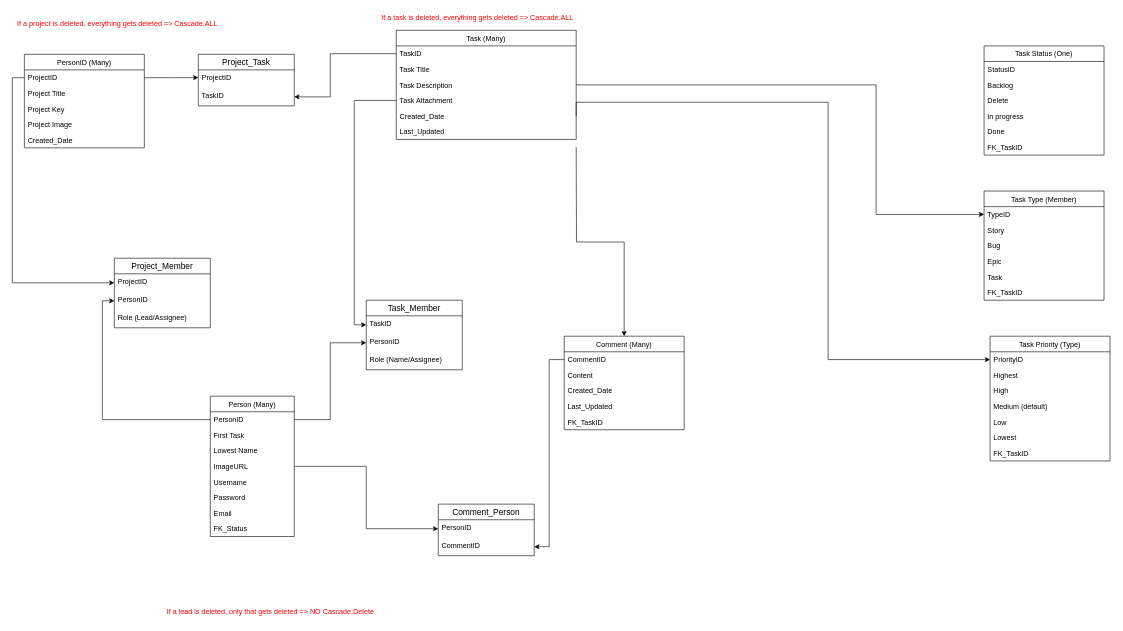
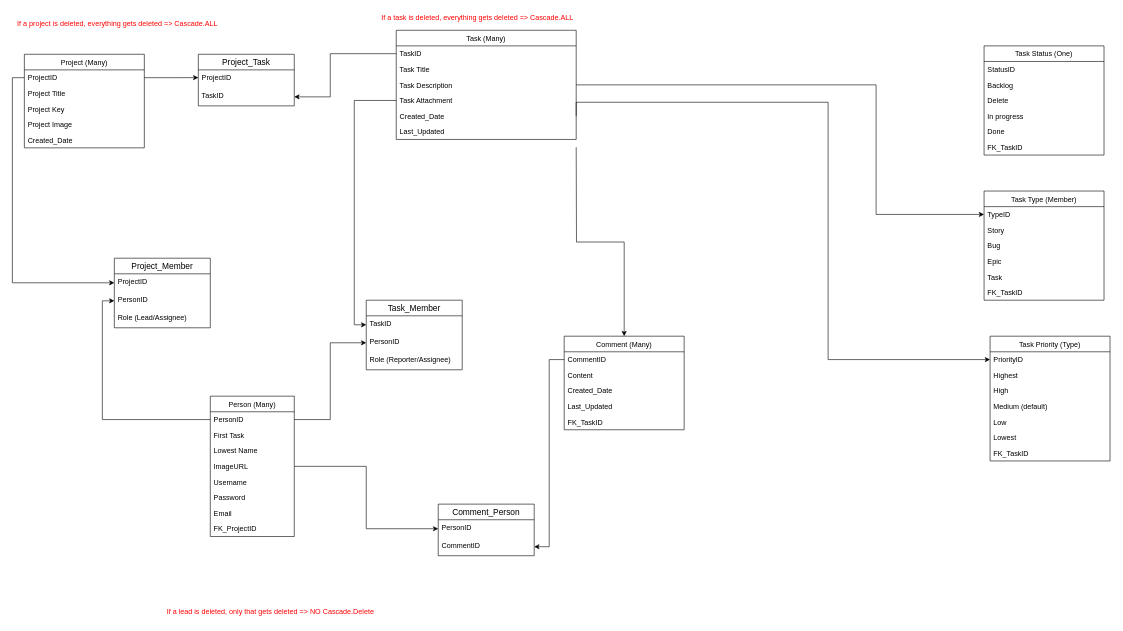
  <mxCell id="0" />
  <mxCell id="1" parent="0" />
  <mxCell id="2" value="Task (Many)" style="swimlane;fontStyle=0;childLayout=stackLayout;horizontal=1;startSize=26;fillColor=none;horizontalStack=0;resizeParent=1;resizeParentMax=0;resizeLast=0;collapsible=1;marginBottom=0;" vertex="1" parent="1"><mxGeometry x="660" y="50" width="300" height="182" as="geometry" /></mxCell>
  <mxCell id="3" value="TaskID" style="text;strokeColor=none;fillColor=none;align=left;verticalAlign=top;spacingLeft=4;spacingRight=4;overflow=hidden;rotatable=0;points=[[0,0.5],[1,0.5]];portConstraint=eastwest;" vertex="1" parent="2"><mxGeometry y="26" width="300" height="26" as="geometry" /></mxCell>
  <mxCell id="4" value="Task Title" style="text;strokeColor=none;fillColor=none;align=left;verticalAlign=top;spacingLeft=4;spacingRight=4;overflow=hidden;rotatable=0;points=[[0,0.5],[1,0.5]];portConstraint=eastwest;" vertex="1" parent="2"><mxGeometry y="52" width="300" height="26" as="geometry" /></mxCell>
  <mxCell id="5" value="Task Description" style="text;strokeColor=none;fillColor=none;align=left;verticalAlign=top;spacingLeft=4;spacingRight=4;overflow=hidden;rotatable=0;points=[[0,0.5],[1,0.5]];portConstraint=eastwest;" vertex="1" parent="2"><mxGeometry y="78" width="300" height="26" as="geometry" /></mxCell>
  <mxCell id="6" value="Task Attachment" style="text;strokeColor=none;fillColor=none;align=left;verticalAlign=top;spacingLeft=4;spacingRight=4;overflow=hidden;rotatable=0;points=[[0,0.5],[1,0.5]];portConstraint=eastwest;" vertex="1" parent="2"><mxGeometry y="104" width="300" height="26" as="geometry" /></mxCell>
  <mxCell id="7" value="Created_Date" style="text;strokeColor=none;fillColor=none;align=left;verticalAlign=top;spacingLeft=4;spacingRight=4;overflow=hidden;rotatable=0;points=[[0,0.5],[1,0.5]];portConstraint=eastwest;" vertex="1" parent="2"><mxGeometry y="130" width="300" height="26" as="geometry" /></mxCell>
  <mxCell id="8" value="Last_Updated" style="text;strokeColor=none;fillColor=none;align=left;verticalAlign=top;spacingLeft=4;spacingRight=4;overflow=hidden;rotatable=0;points=[[0,0.5],[1,0.5]];portConstraint=eastwest;" vertex="1" parent="2"><mxGeometry y="156" width="300" height="26" as="geometry" /></mxCell>
  <mxCell id="9" value="&lt;font color=&quot;#ff0000&quot;&gt;If a project is deleted, everything gets deleted =&amp;gt; Cascade.ALL&lt;/font&gt;" style="text;html=1;resizable=0;autosize=1;align=center;verticalAlign=middle;points=[];fillColor=none;strokeColor=none;rounded=0;" vertex="1" parent="1"><mxGeometry x="20" y="30" width="350" height="20" as="geometry" /></mxCell>
  <mxCell id="10" value="Task Status (One)" style="swimlane;fontStyle=0;childLayout=stackLayout;horizontal=1;startSize=26;fillColor=none;horizontalStack=0;resizeParent=1;resizeParentMax=0;resizeLast=0;collapsible=1;marginBottom=0;" vertex="1" parent="1"><mxGeometry x="1640" y="76" width="200" height="182" as="geometry" /></mxCell>
  <mxCell id="11" value="StatusID" style="text;strokeColor=none;fillColor=none;align=left;verticalAlign=top;spacingLeft=4;spacingRight=4;overflow=hidden;rotatable=0;points=[[0,0.5],[1,0.5]];portConstraint=eastwest;" vertex="1" parent="10"><mxGeometry y="26" width="200" height="26" as="geometry" /></mxCell>
  <mxCell id="12" value="Backlog" style="text;strokeColor=none;fillColor=none;align=left;verticalAlign=top;spacingLeft=4;spacingRight=4;overflow=hidden;rotatable=0;points=[[0,0.5],[1,0.5]];portConstraint=eastwest;" vertex="1" parent="10"><mxGeometry y="52" width="200" height="26" as="geometry" /></mxCell>
  <mxCell id="13" value="Delete" style="text;strokeColor=none;fillColor=none;align=left;verticalAlign=top;spacingLeft=4;spacingRight=4;overflow=hidden;rotatable=0;points=[[0,0.5],[1,0.5]];portConstraint=eastwest;" vertex="1" parent="10"><mxGeometry y="78" width="200" height="26" as="geometry" /></mxCell>
  <mxCell id="14" value="In progress" style="text;strokeColor=none;fillColor=none;align=left;verticalAlign=top;spacingLeft=4;spacingRight=4;overflow=hidden;rotatable=0;points=[[0,0.5],[1,0.5]];portConstraint=eastwest;" vertex="1" parent="10"><mxGeometry y="104" width="200" height="26" as="geometry" /></mxCell>
  <mxCell id="15" value="Done" style="text;strokeColor=none;fillColor=none;align=left;verticalAlign=top;spacingLeft=4;spacingRight=4;overflow=hidden;rotatable=0;points=[[0,0.5],[1,0.5]];portConstraint=eastwest;" vertex="1" parent="10"><mxGeometry y="130" width="200" height="26" as="geometry" /></mxCell>
  <mxCell id="16" value="FK_TaskID" style="text;strokeColor=none;fillColor=none;align=left;verticalAlign=top;spacingLeft=4;spacingRight=4;overflow=hidden;rotatable=0;points=[[0,0.5],[1,0.5]];portConstraint=eastwest;" vertex="1" parent="10"><mxGeometry y="156" width="200" height="26" as="geometry" /></mxCell>
  <mxCell id="17" value="Project_Task" style="swimlane;fontStyle=0;childLayout=stackLayout;horizontal=1;startSize=26;horizontalStack=0;resizeParent=1;resizeParentMax=0;resizeLast=0;collapsible=1;marginBottom=0;align=center;fontSize=14;" vertex="1" parent="1"><mxGeometry x="330" y="90" width="160" height="86" as="geometry" /></mxCell>
  <mxCell id="18" value="ProjectID" style="text;strokeColor=none;fillColor=none;spacingLeft=4;spacingRight=4;overflow=hidden;rotatable=0;points=[[0,0.5],[1,0.5]];portConstraint=eastwest;fontSize=12;" vertex="1" parent="17"><mxGeometry y="26" width="160" height="30" as="geometry" /></mxCell>
  <mxCell id="19" value="TaskID" style="text;strokeColor=none;fillColor=none;spacingLeft=4;spacingRight=4;overflow=hidden;rotatable=0;points=[[0,0.5],[1,0.5]];portConstraint=eastwest;fontSize=12;" vertex="1" parent="17"><mxGeometry y="56" width="160" height="30" as="geometry" /></mxCell>
  <mxCell id="20" value="&lt;font color=&quot;#ff0000&quot;&gt;If a lead is deleted, only that gets deleted =&amp;gt; NO Cascade.Delete&lt;/font&gt;" style="text;html=1;resizable=0;autosize=1;align=center;verticalAlign=middle;points=[];fillColor=none;strokeColor=none;rounded=0;" vertex="1" parent="1"><mxGeometry x="270" y="1010" width="360" height="20" as="geometry" /></mxCell>
  <mxCell id="21" value="&lt;font color=&quot;#ff0000&quot;&gt;If a task is deleted, everything gets deleted =&amp;gt; Cascade.ALL&lt;/font&gt;" style="text;html=1;resizable=0;autosize=1;align=center;verticalAlign=middle;points=[];fillColor=none;strokeColor=none;rounded=0;" vertex="1" parent="1"><mxGeometry x="625" y="20" width="340" height="20" as="geometry" /></mxCell>
  <mxCell id="22" style="edgeStyle=orthogonalEdgeStyle;rounded=0;orthogonalLoop=1;jettySize=auto;html=1;exitX=1;exitY=0.5;exitDx=0;exitDy=0;" edge="1" parent="1" target="66"><mxGeometry relative="1" as="geometry"><mxPoint x="960" y="245" as="sourcePoint" /></mxGeometry></mxCell>
  <mxCell id="23" style="edgeStyle=orthogonalEdgeStyle;rounded=0;orthogonalLoop=1;jettySize=auto;html=1;exitX=0;exitY=0.5;exitDx=0;exitDy=0;entryX=0;entryY=0.5;entryDx=0;entryDy=0;" edge="1" parent="1" source="73" target="25"><mxGeometry relative="1" as="geometry" /></mxCell>
  <mxCell id="24" value="Project_Member" style="swimlane;fontStyle=0;childLayout=stackLayout;horizontal=1;startSize=26;horizontalStack=0;resizeParent=1;resizeParentMax=0;resizeLast=0;collapsible=1;marginBottom=0;align=center;fontSize=14;" vertex="1" parent="1"><mxGeometry x="190" y="430" width="160" height="116" as="geometry" /></mxCell>
  <mxCell id="25" value="ProjectID" style="text;strokeColor=none;fillColor=none;spacingLeft=4;spacingRight=4;overflow=hidden;rotatable=0;points=[[0,0.5],[1,0.5]];portConstraint=eastwest;fontSize=12;" vertex="1" parent="24"><mxGeometry y="26" width="160" height="30" as="geometry" /></mxCell>
  <mxCell id="26" value="PersonID" style="text;strokeColor=none;fillColor=none;spacingLeft=4;spacingRight=4;overflow=hidden;rotatable=0;points=[[0,0.5],[1,0.5]];portConstraint=eastwest;fontSize=12;" vertex="1" parent="24"><mxGeometry y="56" width="160" height="30" as="geometry" /></mxCell>
  <mxCell id="27" value="Role (Lead/Assignee)" style="text;strokeColor=none;fillColor=none;spacingLeft=4;spacingRight=4;overflow=hidden;rotatable=0;points=[[0,0.5],[1,0.5]];portConstraint=eastwest;fontSize=12;" vertex="1" parent="24"><mxGeometry y="86" width="160" height="30" as="geometry" /></mxCell>
  <mxCell id="28" value="Person (Many)" style="swimlane;fontStyle=0;childLayout=stackLayout;horizontal=1;startSize=26;fillColor=none;horizontalStack=0;resizeParent=1;resizeParentMax=0;resizeLast=0;collapsible=1;marginBottom=0;" vertex="1" parent="1"><mxGeometry x="350" y="660" width="140" height="234" as="geometry" /></mxCell>
  <mxCell id="29" value="PersonID" style="text;strokeColor=none;fillColor=none;align=left;verticalAlign=top;spacingLeft=4;spacingRight=4;overflow=hidden;rotatable=0;points=[[0,0.5],[1,0.5]];portConstraint=eastwest;" vertex="1" parent="28"><mxGeometry y="26" width="140" height="26" as="geometry" /></mxCell>
  <mxCell id="30" value="First Task" style="text;strokeColor=none;fillColor=none;align=left;verticalAlign=top;spacingLeft=4;spacingRight=4;overflow=hidden;rotatable=0;points=[[0,0.5],[1,0.5]];portConstraint=eastwest;" vertex="1" parent="28"><mxGeometry y="52" width="140" height="26" as="geometry" /></mxCell>
  <mxCell id="31" value="Lowest Name" style="text;strokeColor=none;fillColor=none;align=left;verticalAlign=top;spacingLeft=4;spacingRight=4;overflow=hidden;rotatable=0;points=[[0,0.5],[1,0.5]];portConstraint=eastwest;" vertex="1" parent="28"><mxGeometry y="78" width="140" height="26" as="geometry" /></mxCell>
  <mxCell id="32" value="ImageURL" style="text;strokeColor=none;fillColor=none;align=left;verticalAlign=top;spacingLeft=4;spacingRight=4;overflow=hidden;rotatable=0;points=[[0,0.5],[1,0.5]];portConstraint=eastwest;" vertex="1" parent="28"><mxGeometry y="104" width="140" height="26" as="geometry" /></mxCell>
  <mxCell id="33" value="Username" style="text;strokeColor=none;fillColor=none;align=left;verticalAlign=top;spacingLeft=4;spacingRight=4;overflow=hidden;rotatable=0;points=[[0,0.5],[1,0.5]];portConstraint=eastwest;" vertex="1" parent="28"><mxGeometry y="130" width="140" height="26" as="geometry" /></mxCell>
  <mxCell id="34" value="Password" style="text;strokeColor=none;fillColor=none;align=left;verticalAlign=top;spacingLeft=4;spacingRight=4;overflow=hidden;rotatable=0;points=[[0,0.5],[1,0.5]];portConstraint=eastwest;" vertex="1" parent="28"><mxGeometry y="156" width="140" height="26" as="geometry" /></mxCell>
  <mxCell id="35" value="Email" style="text;strokeColor=none;fillColor=none;align=left;verticalAlign=top;spacingLeft=4;spacingRight=4;overflow=hidden;rotatable=0;points=[[0,0.5],[1,0.5]];portConstraint=eastwest;" vertex="1" parent="28"><mxGeometry y="182" width="140" height="26" as="geometry" /></mxCell>
- <mxCell id="36" value="FK_Status" style="text;strokeColor=none;fillColor=none;align=left;verticalAlign=top;spacingLeft=4;spacingRight=4;overflow=hidden;rotatable=0;points=[[0,0.5],[1,0.5]];portConstraint=eastwest;" vertex="1" parent="28"><mxGeometry y="208" width="140" height="26" as="geometry" /></mxCell>
+ <mxCell id="36" value="FK_ProjectID" style="text;strokeColor=none;fillColor=none;align=left;verticalAlign=top;spacingLeft=4;spacingRight=4;overflow=hidden;rotatable=0;points=[[0,0.5],[1,0.5]];portConstraint=eastwest;" vertex="1" parent="28"><mxGeometry y="208" width="140" height="26" as="geometry" /></mxCell>
  <mxCell id="37" style="edgeStyle=orthogonalEdgeStyle;rounded=0;orthogonalLoop=1;jettySize=auto;html=1;exitX=1;exitY=0.5;exitDx=0;exitDy=0;entryX=0;entryY=0.5;entryDx=0;entryDy=0;" edge="1" parent="1" source="29" target="42"><mxGeometry relative="1" as="geometry" /></mxCell>
  <mxCell id="38" style="edgeStyle=orthogonalEdgeStyle;rounded=0;orthogonalLoop=1;jettySize=auto;html=1;exitX=0;exitY=0.5;exitDx=0;exitDy=0;entryX=0;entryY=0.5;entryDx=0;entryDy=0;" edge="1" parent="1" source="29" target="26"><mxGeometry relative="1" as="geometry" /></mxCell>
  <mxCell id="39" style="edgeStyle=orthogonalEdgeStyle;rounded=0;orthogonalLoop=1;jettySize=auto;html=1;exitX=0;exitY=0.5;exitDx=0;exitDy=0;entryX=0;entryY=0.5;entryDx=0;entryDy=0;" edge="1" parent="1" source="6" target="41"><mxGeometry relative="1" as="geometry" /></mxCell>
  <mxCell id="40" value="Task_Member" style="swimlane;fontStyle=0;childLayout=stackLayout;horizontal=1;startSize=26;horizontalStack=0;resizeParent=1;resizeParentMax=0;resizeLast=0;collapsible=1;marginBottom=0;align=center;fontSize=14;" vertex="1" parent="1"><mxGeometry x="610" y="500" width="160" height="116" as="geometry" /></mxCell>
  <mxCell id="41" value="TaskID" style="text;strokeColor=none;fillColor=none;spacingLeft=4;spacingRight=4;overflow=hidden;rotatable=0;points=[[0,0.5],[1,0.5]];portConstraint=eastwest;fontSize=12;" vertex="1" parent="40"><mxGeometry y="26" width="160" height="30" as="geometry" /></mxCell>
  <mxCell id="42" value="PersonID" style="text;strokeColor=none;fillColor=none;spacingLeft=4;spacingRight=4;overflow=hidden;rotatable=0;points=[[0,0.5],[1,0.5]];portConstraint=eastwest;fontSize=12;" vertex="1" parent="40"><mxGeometry y="56" width="160" height="30" as="geometry" /></mxCell>
- <mxCell id="43" value="Role (Name/Assignee)" style="text;strokeColor=none;fillColor=none;spacingLeft=4;spacingRight=4;overflow=hidden;rotatable=0;points=[[0,0.5],[1,0.5]];portConstraint=eastwest;fontSize=12;" vertex="1" parent="40"><mxGeometry y="86" width="160" height="30" as="geometry" /></mxCell>
+ <mxCell id="43" value="Role (Reporter/Assignee)" style="text;strokeColor=none;fillColor=none;spacingLeft=4;spacingRight=4;overflow=hidden;rotatable=0;points=[[0,0.5],[1,0.5]];portConstraint=eastwest;fontSize=12;" vertex="1" parent="40"><mxGeometry y="86" width="160" height="30" as="geometry" /></mxCell>
  <mxCell id="44" value="Comment_Person" style="swimlane;fontStyle=0;childLayout=stackLayout;horizontal=1;startSize=26;horizontalStack=0;resizeParent=1;resizeParentMax=0;resizeLast=0;collapsible=1;marginBottom=0;align=center;fontSize=14;" vertex="1" parent="1"><mxGeometry x="730" y="840" width="160" height="86" as="geometry" /></mxCell>
  <mxCell id="45" value="PersonID" style="text;strokeColor=none;fillColor=none;spacingLeft=4;spacingRight=4;overflow=hidden;rotatable=0;points=[[0,0.5],[1,0.5]];portConstraint=eastwest;fontSize=12;" vertex="1" parent="44"><mxGeometry y="26" width="160" height="30" as="geometry" /></mxCell>
  <mxCell id="46" value="CommentID" style="text;strokeColor=none;fillColor=none;spacingLeft=4;spacingRight=4;overflow=hidden;rotatable=0;points=[[0,0.5],[1,0.5]];portConstraint=eastwest;fontSize=12;" vertex="1" parent="44"><mxGeometry y="56" width="160" height="30" as="geometry" /></mxCell>
  <mxCell id="47" style="edgeStyle=orthogonalEdgeStyle;rounded=0;orthogonalLoop=1;jettySize=auto;html=1;exitX=1;exitY=0.5;exitDx=0;exitDy=0;entryX=0;entryY=0.5;entryDx=0;entryDy=0;" edge="1" parent="1" source="32" target="45"><mxGeometry relative="1" as="geometry" /></mxCell>
  <mxCell id="48" style="edgeStyle=orthogonalEdgeStyle;rounded=0;orthogonalLoop=1;jettySize=auto;html=1;exitX=0;exitY=0.5;exitDx=0;exitDy=0;entryX=1;entryY=0.5;entryDx=0;entryDy=0;" edge="1" parent="1" source="67" target="46"><mxGeometry relative="1" as="geometry" /></mxCell>
  <mxCell id="49" style="edgeStyle=orthogonalEdgeStyle;rounded=0;orthogonalLoop=1;jettySize=auto;html=1;exitX=1;exitY=0.5;exitDx=0;exitDy=0;entryX=0;entryY=0.5;entryDx=0;entryDy=0;" edge="1" parent="1" target="51"><mxGeometry relative="1" as="geometry"><mxPoint x="960" y="193" as="sourcePoint" /><Array as="points"><mxPoint x="960" y="170" /><mxPoint x="1380" y="170" /><mxPoint x="1380" y="599" /></Array></mxGeometry></mxCell>
  <mxCell id="50" value="Task Priority (Type)" style="swimlane;fontStyle=0;childLayout=stackLayout;horizontal=1;startSize=26;fillColor=none;horizontalStack=0;resizeParent=1;resizeParentMax=0;resizeLast=0;collapsible=1;marginBottom=0;" vertex="1" parent="1"><mxGeometry x="1650" y="560" width="200" height="208" as="geometry" /></mxCell>
  <mxCell id="51" value="PriorityID" style="text;strokeColor=none;fillColor=none;align=left;verticalAlign=top;spacingLeft=4;spacingRight=4;overflow=hidden;rotatable=0;points=[[0,0.5],[1,0.5]];portConstraint=eastwest;" vertex="1" parent="50"><mxGeometry y="26" width="200" height="26" as="geometry" /></mxCell>
  <mxCell id="52" value="Highest" style="text;strokeColor=none;fillColor=none;align=left;verticalAlign=top;spacingLeft=4;spacingRight=4;overflow=hidden;rotatable=0;points=[[0,0.5],[1,0.5]];portConstraint=eastwest;" vertex="1" parent="50"><mxGeometry y="52" width="200" height="26" as="geometry" /></mxCell>
  <mxCell id="53" value="High" style="text;strokeColor=none;fillColor=none;align=left;verticalAlign=top;spacingLeft=4;spacingRight=4;overflow=hidden;rotatable=0;points=[[0,0.5],[1,0.5]];portConstraint=eastwest;" vertex="1" parent="50"><mxGeometry y="78" width="200" height="26" as="geometry" /></mxCell>
  <mxCell id="54" value="Medium (default)" style="text;strokeColor=none;fillColor=none;align=left;verticalAlign=top;spacingLeft=4;spacingRight=4;overflow=hidden;rotatable=0;points=[[0,0.5],[1,0.5]];portConstraint=eastwest;" vertex="1" parent="50"><mxGeometry y="104" width="200" height="26" as="geometry" /></mxCell>
  <mxCell id="55" value="Low" style="text;strokeColor=none;fillColor=none;align=left;verticalAlign=top;spacingLeft=4;spacingRight=4;overflow=hidden;rotatable=0;points=[[0,0.5],[1,0.5]];portConstraint=eastwest;" vertex="1" parent="50"><mxGeometry y="130" width="200" height="26" as="geometry" /></mxCell>
  <mxCell id="56" value="Lowest" style="text;strokeColor=none;fillColor=none;align=left;verticalAlign=top;spacingLeft=4;spacingRight=4;overflow=hidden;rotatable=0;points=[[0,0.5],[1,0.5]];portConstraint=eastwest;" vertex="1" parent="50"><mxGeometry y="156" width="200" height="26" as="geometry" /></mxCell>
  <mxCell id="57" value="FK_TaskID" style="text;strokeColor=none;fillColor=none;align=left;verticalAlign=top;spacingLeft=4;spacingRight=4;overflow=hidden;rotatable=0;points=[[0,0.5],[1,0.5]];portConstraint=eastwest;" vertex="1" parent="50"><mxGeometry y="182" width="200" height="26" as="geometry" /></mxCell>
  <mxCell id="58" value="Task Type (Member)" style="swimlane;fontStyle=0;childLayout=stackLayout;horizontal=1;startSize=26;fillColor=none;horizontalStack=0;resizeParent=1;resizeParentMax=0;resizeLast=0;collapsible=1;marginBottom=0;" vertex="1" parent="1"><mxGeometry x="1640" y="318" width="200" height="182" as="geometry" /></mxCell>
  <mxCell id="59" value="TypeID" style="text;strokeColor=none;fillColor=none;align=left;verticalAlign=top;spacingLeft=4;spacingRight=4;overflow=hidden;rotatable=0;points=[[0,0.5],[1,0.5]];portConstraint=eastwest;" vertex="1" parent="58"><mxGeometry y="26" width="200" height="26" as="geometry" /></mxCell>
  <mxCell id="60" value="Story" style="text;strokeColor=none;fillColor=none;align=left;verticalAlign=top;spacingLeft=4;spacingRight=4;overflow=hidden;rotatable=0;points=[[0,0.5],[1,0.5]];portConstraint=eastwest;" vertex="1" parent="58"><mxGeometry y="52" width="200" height="26" as="geometry" /></mxCell>
  <mxCell id="61" value="Bug" style="text;strokeColor=none;fillColor=none;align=left;verticalAlign=top;spacingLeft=4;spacingRight=4;overflow=hidden;rotatable=0;points=[[0,0.5],[1,0.5]];portConstraint=eastwest;" vertex="1" parent="58"><mxGeometry y="78" width="200" height="26" as="geometry" /></mxCell>
  <mxCell id="62" value="Epic" style="text;strokeColor=none;fillColor=none;align=left;verticalAlign=top;spacingLeft=4;spacingRight=4;overflow=hidden;rotatable=0;points=[[0,0.5],[1,0.5]];portConstraint=eastwest;" vertex="1" parent="58"><mxGeometry y="104" width="200" height="26" as="geometry" /></mxCell>
  <mxCell id="63" value="Task" style="text;strokeColor=none;fillColor=none;align=left;verticalAlign=top;spacingLeft=4;spacingRight=4;overflow=hidden;rotatable=0;points=[[0,0.5],[1,0.5]];portConstraint=eastwest;" vertex="1" parent="58"><mxGeometry y="130" width="200" height="26" as="geometry" /></mxCell>
  <mxCell id="64" value="FK_TaskID" style="text;strokeColor=none;fillColor=none;align=left;verticalAlign=top;spacingLeft=4;spacingRight=4;overflow=hidden;rotatable=0;points=[[0,0.5],[1,0.5]];portConstraint=eastwest;" vertex="1" parent="58"><mxGeometry y="156" width="200" height="26" as="geometry" /></mxCell>
  <mxCell id="65" style="edgeStyle=orthogonalEdgeStyle;rounded=0;orthogonalLoop=1;jettySize=auto;html=1;exitX=1;exitY=0.5;exitDx=0;exitDy=0;entryX=0;entryY=0.5;entryDx=0;entryDy=0;" edge="1" parent="1" target="59"><mxGeometry relative="1" as="geometry"><mxPoint x="960" y="141" as="sourcePoint" /><Array as="points"><mxPoint x="1460" y="141" /><mxPoint x="1460" y="357" /></Array></mxGeometry></mxCell>
  <mxCell id="66" value="Comment (Many)" style="swimlane;fontStyle=0;childLayout=stackLayout;horizontal=1;startSize=26;fillColor=none;horizontalStack=0;resizeParent=1;resizeParentMax=0;resizeLast=0;collapsible=1;marginBottom=0;" vertex="1" parent="1"><mxGeometry x="940" y="560" width="200" height="156" as="geometry" /></mxCell>
  <mxCell id="67" value="CommentID" style="text;strokeColor=none;fillColor=none;align=left;verticalAlign=top;spacingLeft=4;spacingRight=4;overflow=hidden;rotatable=0;points=[[0,0.5],[1,0.5]];portConstraint=eastwest;" vertex="1" parent="66"><mxGeometry y="26" width="200" height="26" as="geometry" /></mxCell>
  <mxCell id="68" value="Content" style="text;strokeColor=none;fillColor=none;align=left;verticalAlign=top;spacingLeft=4;spacingRight=4;overflow=hidden;rotatable=0;points=[[0,0.5],[1,0.5]];portConstraint=eastwest;" vertex="1" parent="66"><mxGeometry y="52" width="200" height="26" as="geometry" /></mxCell>
  <mxCell id="69" value="Created_Date" style="text;strokeColor=none;fillColor=none;align=left;verticalAlign=top;spacingLeft=4;spacingRight=4;overflow=hidden;rotatable=0;points=[[0,0.5],[1,0.5]];portConstraint=eastwest;" vertex="1" parent="66"><mxGeometry y="78" width="200" height="26" as="geometry" /></mxCell>
  <mxCell id="70" value="Last_Updated" style="text;strokeColor=none;fillColor=none;align=left;verticalAlign=top;spacingLeft=4;spacingRight=4;overflow=hidden;rotatable=0;points=[[0,0.5],[1,0.5]];portConstraint=eastwest;" vertex="1" parent="66"><mxGeometry y="104" width="200" height="26" as="geometry" /></mxCell>
  <mxCell id="71" value="FK_TaskID" style="text;strokeColor=none;fillColor=none;align=left;verticalAlign=top;spacingLeft=4;spacingRight=4;overflow=hidden;rotatable=0;points=[[0,0.5],[1,0.5]];portConstraint=eastwest;" vertex="1" parent="66"><mxGeometry y="130" width="200" height="26" as="geometry" /></mxCell>
- <mxCell id="72" value="PersonID (Many)" style="swimlane;fontStyle=0;childLayout=stackLayout;horizontal=1;startSize=26;fillColor=none;horizontalStack=0;resizeParent=1;resizeParentMax=0;resizeLast=0;collapsible=1;marginBottom=0;" vertex="1" parent="1"><mxGeometry x="40" y="90" width="200" height="156" as="geometry" /></mxCell>
+ <mxCell id="72" value="Project (Many)" style="swimlane;fontStyle=0;childLayout=stackLayout;horizontal=1;startSize=26;fillColor=none;horizontalStack=0;resizeParent=1;resizeParentMax=0;resizeLast=0;collapsible=1;marginBottom=0;" vertex="1" parent="1"><mxGeometry x="40" y="90" width="200" height="156" as="geometry" /></mxCell>
  <mxCell id="73" value="ProjectID" style="text;strokeColor=none;fillColor=none;align=left;verticalAlign=top;spacingLeft=4;spacingRight=4;overflow=hidden;rotatable=0;points=[[0,0.5],[1,0.5]];portConstraint=eastwest;" vertex="1" parent="72"><mxGeometry y="26" width="200" height="26" as="geometry" /></mxCell>
  <mxCell id="74" value="Project Title" style="text;strokeColor=none;fillColor=none;align=left;verticalAlign=top;spacingLeft=4;spacingRight=4;overflow=hidden;rotatable=0;points=[[0,0.5],[1,0.5]];portConstraint=eastwest;" vertex="1" parent="72"><mxGeometry y="52" width="200" height="26" as="geometry" /></mxCell>
  <mxCell id="75" value="Project Key" style="text;strokeColor=none;fillColor=none;align=left;verticalAlign=top;spacingLeft=4;spacingRight=4;overflow=hidden;rotatable=0;points=[[0,0.5],[1,0.5]];portConstraint=eastwest;" vertex="1" parent="72"><mxGeometry y="78" width="200" height="26" as="geometry" /></mxCell>
  <mxCell id="76" value="Project Image" style="text;strokeColor=none;fillColor=none;align=left;verticalAlign=top;spacingLeft=4;spacingRight=4;overflow=hidden;rotatable=0;points=[[0,0.5],[1,0.5]];portConstraint=eastwest;" vertex="1" parent="72"><mxGeometry y="104" width="200" height="26" as="geometry" /></mxCell>
  <mxCell id="77" value="Created_Date" style="text;strokeColor=none;fillColor=none;align=left;verticalAlign=top;spacingLeft=4;spacingRight=4;overflow=hidden;rotatable=0;points=[[0,0.5],[1,0.5]];portConstraint=eastwest;" vertex="1" parent="72"><mxGeometry y="130" width="200" height="26" as="geometry" /></mxCell>
  <mxCell id="78" style="edgeStyle=orthogonalEdgeStyle;rounded=0;orthogonalLoop=1;jettySize=auto;html=1;exitX=0;exitY=0.5;exitDx=0;exitDy=0;entryX=1;entryY=0.5;entryDx=0;entryDy=0;" edge="1" parent="1" source="3" target="19"><mxGeometry relative="1" as="geometry"><Array as="points"><mxPoint x="550" y="89" /><mxPoint x="550" y="161" /></Array></mxGeometry></mxCell>
  <mxCell id="79" style="edgeStyle=orthogonalEdgeStyle;rounded=0;orthogonalLoop=1;jettySize=auto;html=1;exitX=1;exitY=0.5;exitDx=0;exitDy=0;" edge="1" parent="1" source="73"><mxGeometry relative="1" as="geometry"><mxPoint x="330" y="128.941" as="targetPoint" /></mxGeometry></mxCell>
